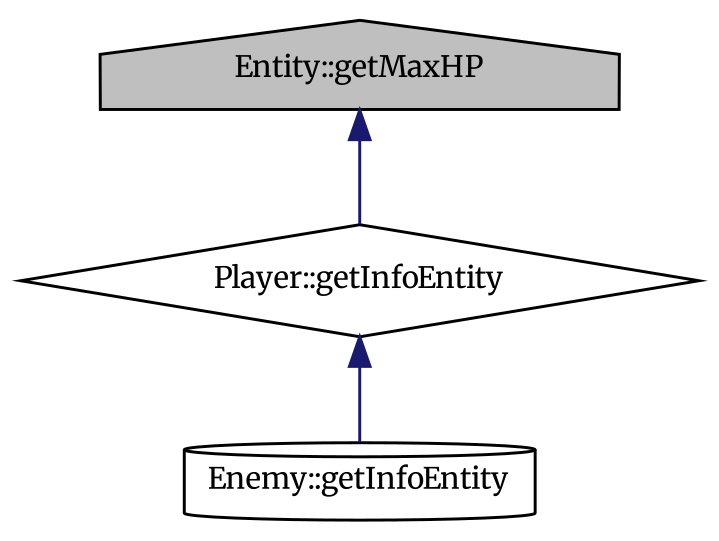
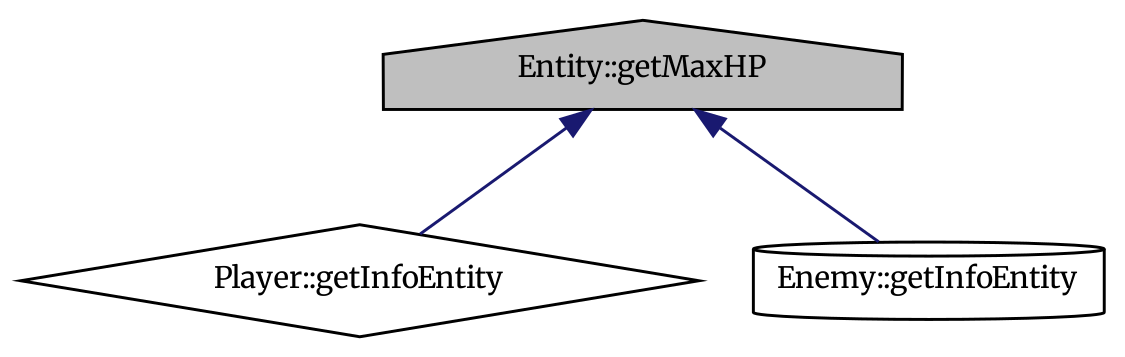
  digraph {
    fontname=Merriweather
    rankdir=TB
    node [color=black fillcolor=white fontname=Merriweather fontsize=10 style=filled]
    edge [color=midnightblue dir=back fontname=Merriweather fontsize=10 labelfontname=Helvetica labelfontsize=10 style=solid]
    n1 [fillcolor=grey75 fontcolor=black height=0.2 label="Entity::getMaxHP" shape=house width=0.4]
    n2 [height=0.2 label="Player::getInfoEntity" shape=diamond width=0.4]
    n3 [height=0.2 label="Enemy::getInfoEntity" shape=cylinder width=0.4]
    n1 -> n2
-   n2 -> n3
+   n1 -> n3
  }
